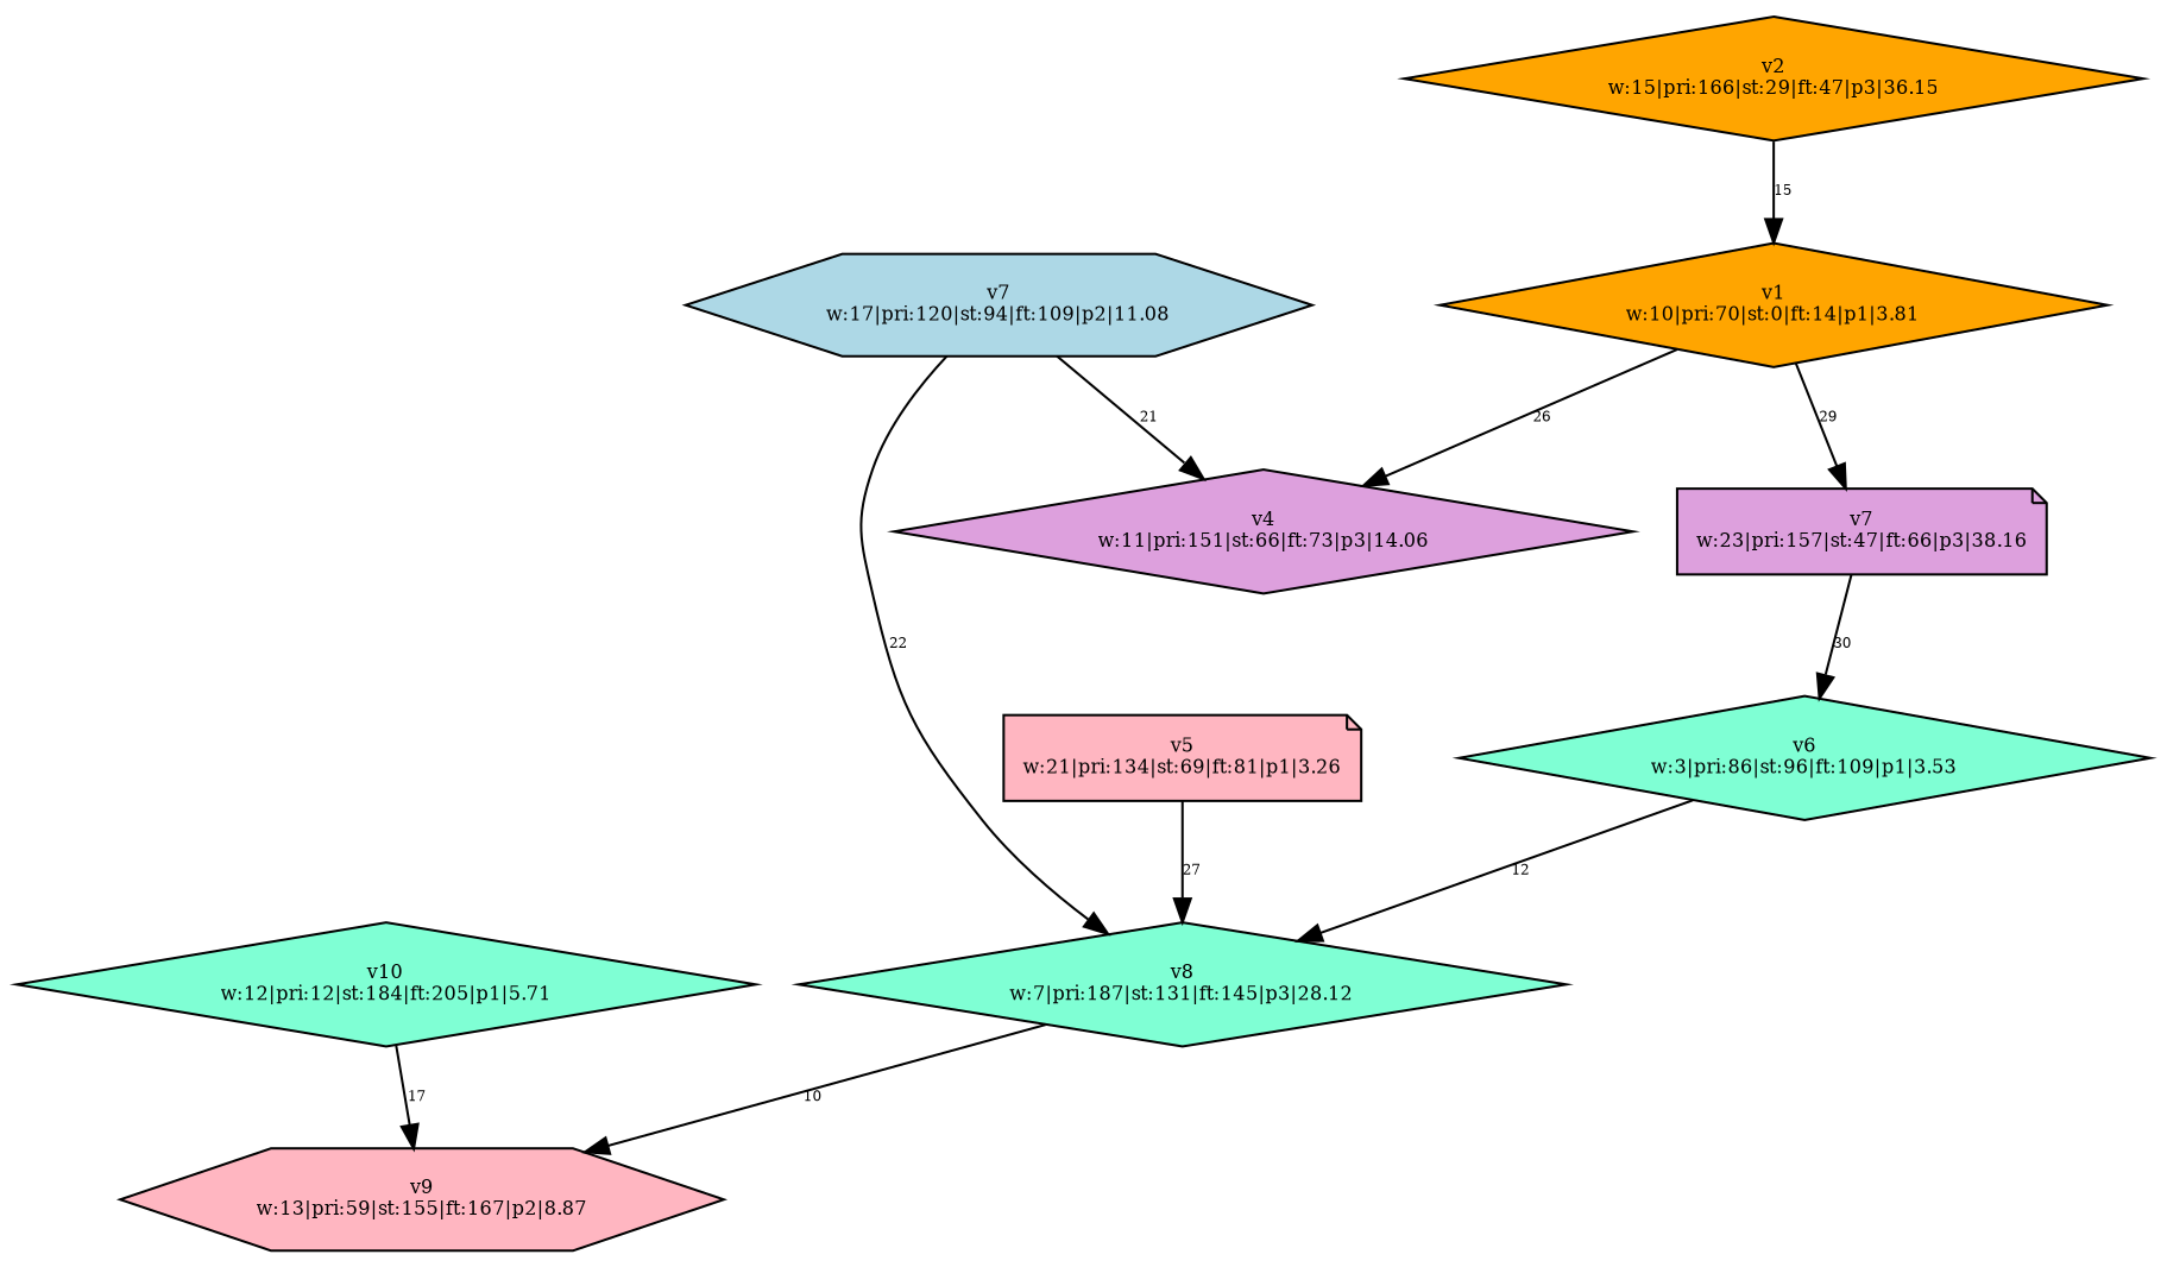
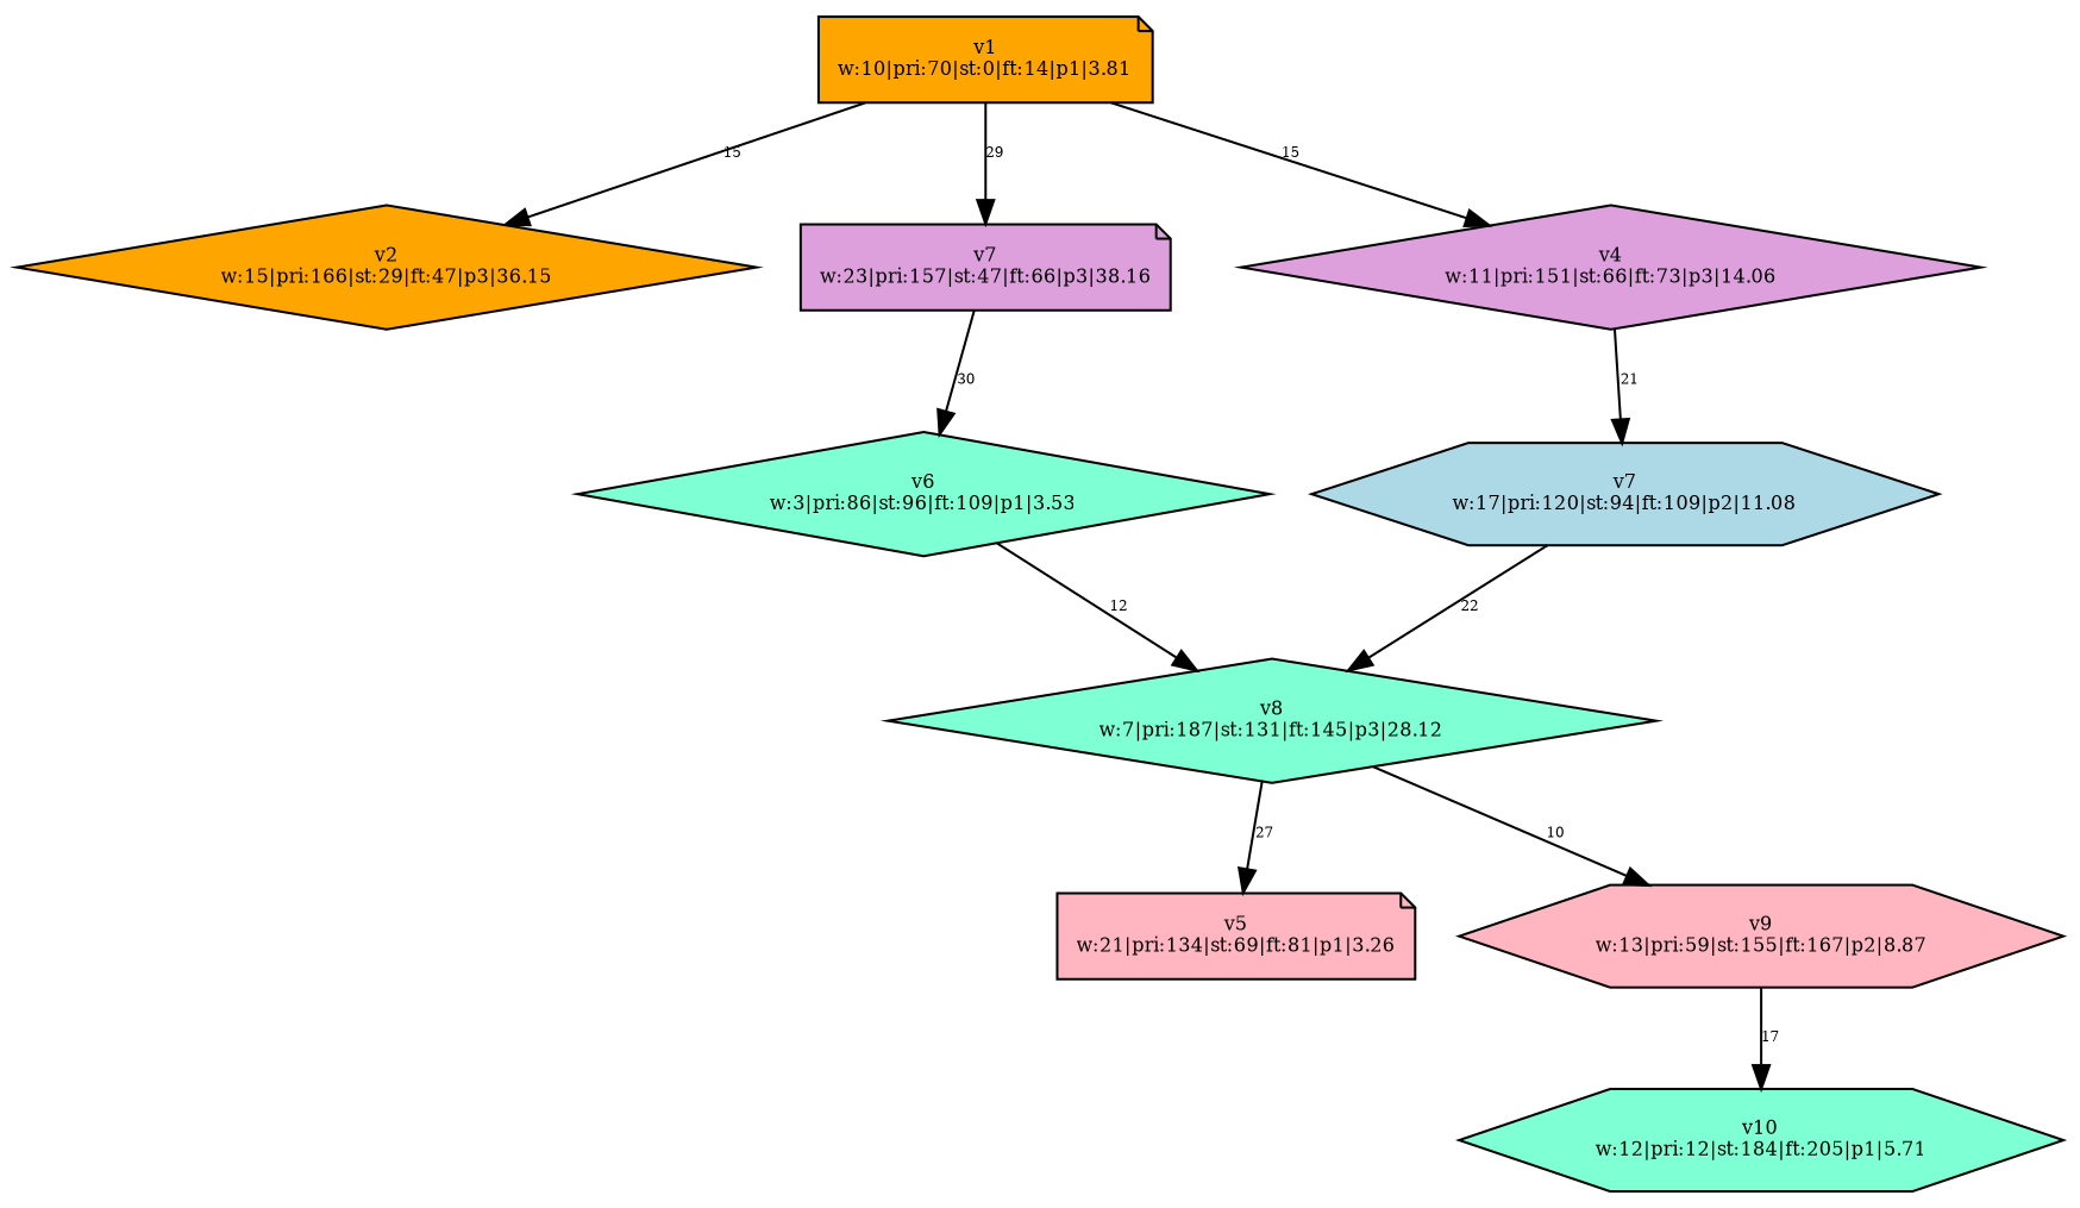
  digraph {
    node [fillcolor=aquamarine fontsize=8.0 shape=diamond style=filled]
    edge [constraint=true fontsize=6.0]
-   n1 [fillcolor=orange label="v1\nw:10|pri:70|st:0|ft:14|p1|3.81"]
+   n1 [fillcolor=orange label="v1\nw:10|pri:70|st:0|ft:14|p1|3.81" shape=note]
    n2 [fillcolor=orange label="v2\nw:15|pri:166|st:29|ft:47|p3|36.15"]
    n3 [fillcolor=plum label="v7\nw:23|pri:157|st:47|ft:66|p3|38.16" shape=note]
    n4 [fillcolor=plum label="v4\nw:11|pri:151|st:66|ft:73|p3|14.06"]
    n5 [label="v6\nw:3|pri:86|st:96|ft:109|p1|3.53"]
    n6 [fillcolor=lightblue label="v7\nw:17|pri:120|st:94|ft:109|p2|11.08" shape=hexagon]
    n7 [fillcolor=lightpink label="v5\nw:21|pri:134|st:69|ft:81|p1|3.26" shape=note]
    n8 [label="v8\nw:7|pri:187|st:131|ft:145|p3|28.12"]
    n9 [fillcolor=lightpink label="v9\nw:13|pri:59|st:155|ft:167|p2|8.87" shape=hexagon]
-   n10 [label="v10\nw:12|pri:12|st:184|ft:205|p1|5.71"]
-   n2 -> n1 [label=15]
+   n10 [label="v10\nw:12|pri:12|st:184|ft:205|p1|5.71" shape=hexagon]
+   n1 -> n2 [label=15]
    n1 -> n3 [label=29]
-   n1 -> n4 [label=26]
+   n1 -> n4 [label=15]
    n3 -> n5 [label=30]
-   n6 -> n4 [label=21]
+   n4 -> n6 [label=21]
    n5 -> n8 [label=12]
    n6 -> n8 [label=22]
-   n7 -> n8 [label=27]
+   n8 -> n7 [label=27]
    n8 -> n9 [label=10]
-   n10 -> n9 [label=17]
+   n9 -> n10 [label=17]
  }
